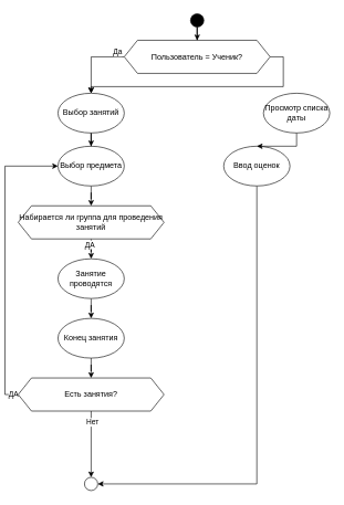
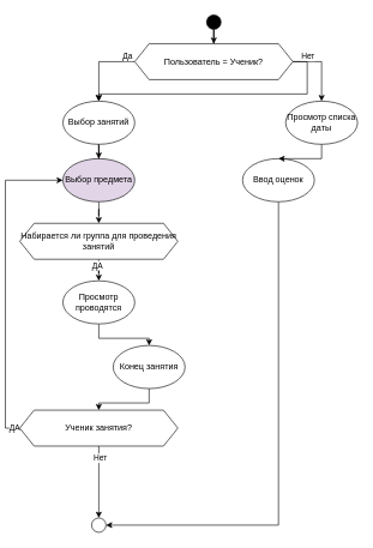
  <mxCell id="0" />
  <mxCell id="1" parent="0" />
  <mxCell id="2" style="edgeStyle=orthogonalEdgeStyle;rounded=0;orthogonalLoop=1;jettySize=auto;html=1;exitX=0.5;exitY=1;exitDx=0;exitDy=0;" parent="1" source="3" target="9" edge="1"><mxGeometry relative="1" as="geometry" /></mxCell>
  <mxCell id="3" value="" style="ellipse;whiteSpace=wrap;html=1;aspect=fixed;fillStyle=hatch;fillColor=#000000;gradientColor=default;" parent="1" vertex="1"><mxGeometry x="280" y="20" width="20" height="20" as="geometry" /></mxCell>
  <mxCell id="4" style="edgeStyle=orthogonalEdgeStyle;rounded=0;orthogonalLoop=1;jettySize=auto;html=1;exitX=0;exitY=0.5;exitDx=0;exitDy=0;" parent="1" source="9" target="17" edge="1"><mxGeometry relative="1" as="geometry" /></mxCell>
  <mxCell id="5" value="Да" style="edgeLabel;html=1;align=center;verticalAlign=middle;resizable=0;points=[];" parent="4" vertex="1" connectable="0"><mxGeometry x="-0.581" relative="1" as="geometry"><mxPoint x="11" y="-8" as="offset" /></mxGeometry></mxCell>
+ <mxCell id="6" style="edgeStyle=orthogonalEdgeStyle;rounded=0;orthogonalLoop=1;jettySize=auto;html=1;exitX=1;exitY=0.5;exitDx=0;exitDy=0;" parent="1" source="9" target="13" edge="1"><mxGeometry relative="1" as="geometry" /></mxCell>
+ <mxCell id="7" value="Нет" style="edgeLabel;html=1;align=center;verticalAlign=middle;resizable=0;points=[];" vertex="1" connectable="0" parent="6"><mxGeometry x="-0.749" y="2" relative="1" as="geometry"><mxPoint x="8" y="-6" as="offset" /></mxGeometry></mxCell>
  <mxCell id="8" style="edgeStyle=orthogonalEdgeStyle;rounded=0;orthogonalLoop=1;jettySize=auto;html=1;exitX=1;exitY=0.5;exitDx=0;exitDy=0;" edge="1" parent="1" source="9" target="17"><mxGeometry relative="1" as="geometry"><Array as="points"><mxPoint x="420" y="85" /><mxPoint x="420" y="130" /><mxPoint x="130" y="130" /></Array></mxGeometry></mxCell>
  <mxCell id="9" value="Пользователь = Ученик?" style="shape=hexagon;perimeter=hexagonPerimeter2;whiteSpace=wrap;html=1;fixedSize=1;" parent="1" vertex="1"><mxGeometry x="180" y="60" width="220" height="50" as="geometry" /></mxCell>
  <mxCell id="10" style="edgeStyle=orthogonalEdgeStyle;rounded=0;orthogonalLoop=1;jettySize=auto;html=1;exitX=0.5;exitY=1;exitDx=0;exitDy=0;entryX=1;entryY=0.5;entryDx=0;entryDy=0;" parent="1" source="11" target="18" edge="1"><mxGeometry relative="1" as="geometry" /></mxCell>
  <mxCell id="11" value="Ввод оценок" style="ellipse;whiteSpace=wrap;html=1;" parent="1" vertex="1"><mxGeometry x="330" y="220" width="100" height="60" as="geometry" /></mxCell>
  <mxCell id="12" style="edgeStyle=orthogonalEdgeStyle;rounded=0;orthogonalLoop=1;jettySize=auto;html=1;exitX=0.5;exitY=1;exitDx=0;exitDy=0;" edge="1" parent="1" source="13" target="11"><mxGeometry relative="1" as="geometry" /></mxCell>
  <mxCell id="13" value="Просмотр списка даты" style="ellipse;whiteSpace=wrap;html=1;" parent="1" vertex="1"><mxGeometry x="390" y="140" width="100" height="60" as="geometry" /></mxCell>
  <mxCell id="14" style="edgeStyle=orthogonalEdgeStyle;rounded=0;orthogonalLoop=1;jettySize=auto;html=1;exitX=0.5;exitY=1;exitDx=0;exitDy=0;" parent="1" source="15" target="21" edge="1"><mxGeometry relative="1" as="geometry" /></mxCell>
- <mxCell id="15" value="Выбор предмета" style="ellipse;whiteSpace=wrap;html=1;" parent="1" vertex="1"><mxGeometry x="80" y="220" width="100" height="60" as="geometry" /></mxCell>
+ <mxCell id="15" value="Выбор предмета" style="ellipse;whiteSpace=wrap;html=1;fillColor=#e1d5e7;" parent="1" vertex="1"><mxGeometry x="80" y="220" width="100" height="60" as="geometry" /></mxCell>
  <mxCell id="16" style="edgeStyle=orthogonalEdgeStyle;rounded=0;orthogonalLoop=1;jettySize=auto;html=1;exitX=0.5;exitY=1;exitDx=0;exitDy=0;" parent="1" source="17" target="15" edge="1"><mxGeometry relative="1" as="geometry" /></mxCell>
  <mxCell id="17" value="Выбор занятий" style="ellipse;whiteSpace=wrap;html=1;" parent="1" vertex="1"><mxGeometry x="80" y="140" width="100" height="60" as="geometry" /></mxCell>
  <mxCell id="18" value="" style="ellipse;whiteSpace=wrap;html=1;aspect=fixed;fillStyle=hatch;" parent="1" vertex="1"><mxGeometry x="120" y="720" width="20" height="20" as="geometry" /></mxCell>
  <mxCell id="19" style="edgeStyle=orthogonalEdgeStyle;rounded=0;orthogonalLoop=1;jettySize=auto;html=1;exitX=0.5;exitY=1;exitDx=0;exitDy=0;" parent="1" source="21" target="23" edge="1"><mxGeometry relative="1" as="geometry" /></mxCell>
  <mxCell id="20" value="ДА" style="edgeLabel;html=1;align=center;verticalAlign=middle;resizable=0;points=[];" parent="19" vertex="1" connectable="0"><mxGeometry x="-0.68" y="-3" relative="1" as="geometry"><mxPoint as="offset" /></mxGeometry></mxCell>
  <mxCell id="21" value="Набирается ли группа для проведения занятий" style="shape=hexagon;perimeter=hexagonPerimeter2;whiteSpace=wrap;html=1;fixedSize=1;" parent="1" vertex="1"><mxGeometry x="20" y="310" width="220" height="50" as="geometry" /></mxCell>
  <mxCell id="22" style="edgeStyle=orthogonalEdgeStyle;rounded=0;orthogonalLoop=1;jettySize=auto;html=1;exitX=0.5;exitY=1;exitDx=0;exitDy=0;" parent="1" source="23" target="25" edge="1"><mxGeometry relative="1" as="geometry" /></mxCell>
- <mxCell id="23" value="Занятие проводятся" style="ellipse;whiteSpace=wrap;html=1;" parent="1" vertex="1"><mxGeometry x="80" y="390" width="100" height="60" as="geometry" /></mxCell>
+ <mxCell id="23" value="Просмотр проводятся" style="ellipse;whiteSpace=wrap;html=1;" parent="1" vertex="1"><mxGeometry x="80" y="390" width="100" height="60" as="geometry" /></mxCell>
  <mxCell id="24" style="edgeStyle=orthogonalEdgeStyle;rounded=0;orthogonalLoop=1;jettySize=auto;html=1;exitX=0.5;exitY=1;exitDx=0;exitDy=0;" parent="1" source="25" target="30" edge="1"><mxGeometry relative="1" as="geometry" /></mxCell>
- <mxCell id="25" value="Конец занятия" style="ellipse;whiteSpace=wrap;html=1;" parent="1" vertex="1"><mxGeometry x="80" y="480" width="100" height="60" as="geometry" /></mxCell>
+ <mxCell id="25" value="Конец занятия" style="ellipse;whiteSpace=wrap;html=1;" parent="1" vertex="1"><mxGeometry x="150" y="480" width="100" height="60" as="geometry" /></mxCell>
  <mxCell id="26" style="edgeStyle=orthogonalEdgeStyle;rounded=0;orthogonalLoop=1;jettySize=auto;html=1;exitX=0;exitY=0.5;exitDx=0;exitDy=0;entryX=0;entryY=0.5;entryDx=0;entryDy=0;" parent="1" source="30" target="15" edge="1"><mxGeometry relative="1" as="geometry" /></mxCell>
  <mxCell id="27" value="ДА" style="edgeLabel;html=1;align=center;verticalAlign=middle;resizable=0;points=[];" parent="26" vertex="1" connectable="0"><mxGeometry x="-0.964" y="-2" relative="1" as="geometry"><mxPoint as="offset" /></mxGeometry></mxCell>
  <mxCell id="28" style="edgeStyle=orthogonalEdgeStyle;rounded=0;orthogonalLoop=1;jettySize=auto;html=1;exitX=0.5;exitY=1;exitDx=0;exitDy=0;" edge="1" parent="1" source="30" target="18"><mxGeometry relative="1" as="geometry" /></mxCell>
  <mxCell id="29" value="Нет" style="edgeLabel;html=1;align=center;verticalAlign=middle;resizable=0;points=[];" vertex="1" connectable="0" parent="28"><mxGeometry x="-0.683" y="1" relative="1" as="geometry"><mxPoint as="offset" /></mxGeometry></mxCell>
- <mxCell id="30" value="Есть занятия?" style="shape=hexagon;perimeter=hexagonPerimeter2;whiteSpace=wrap;html=1;fixedSize=1;" parent="1" vertex="1"><mxGeometry x="20" y="570" width="220" height="50" as="geometry" /></mxCell>
+ <mxCell id="30" value="Ученик занятия?" style="shape=hexagon;perimeter=hexagonPerimeter2;whiteSpace=wrap;html=1;fixedSize=1;" parent="1" vertex="1"><mxGeometry x="20" y="570" width="220" height="50" as="geometry" /></mxCell>
